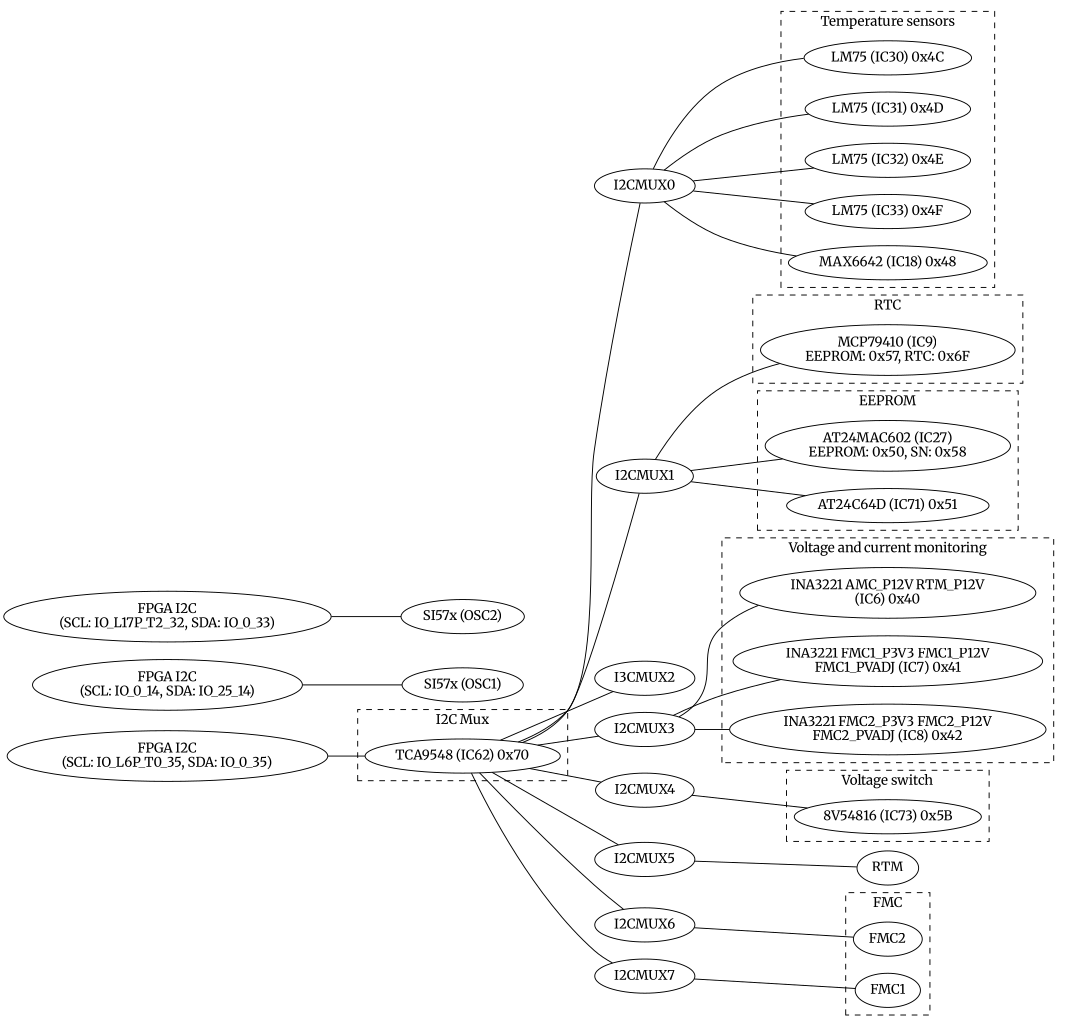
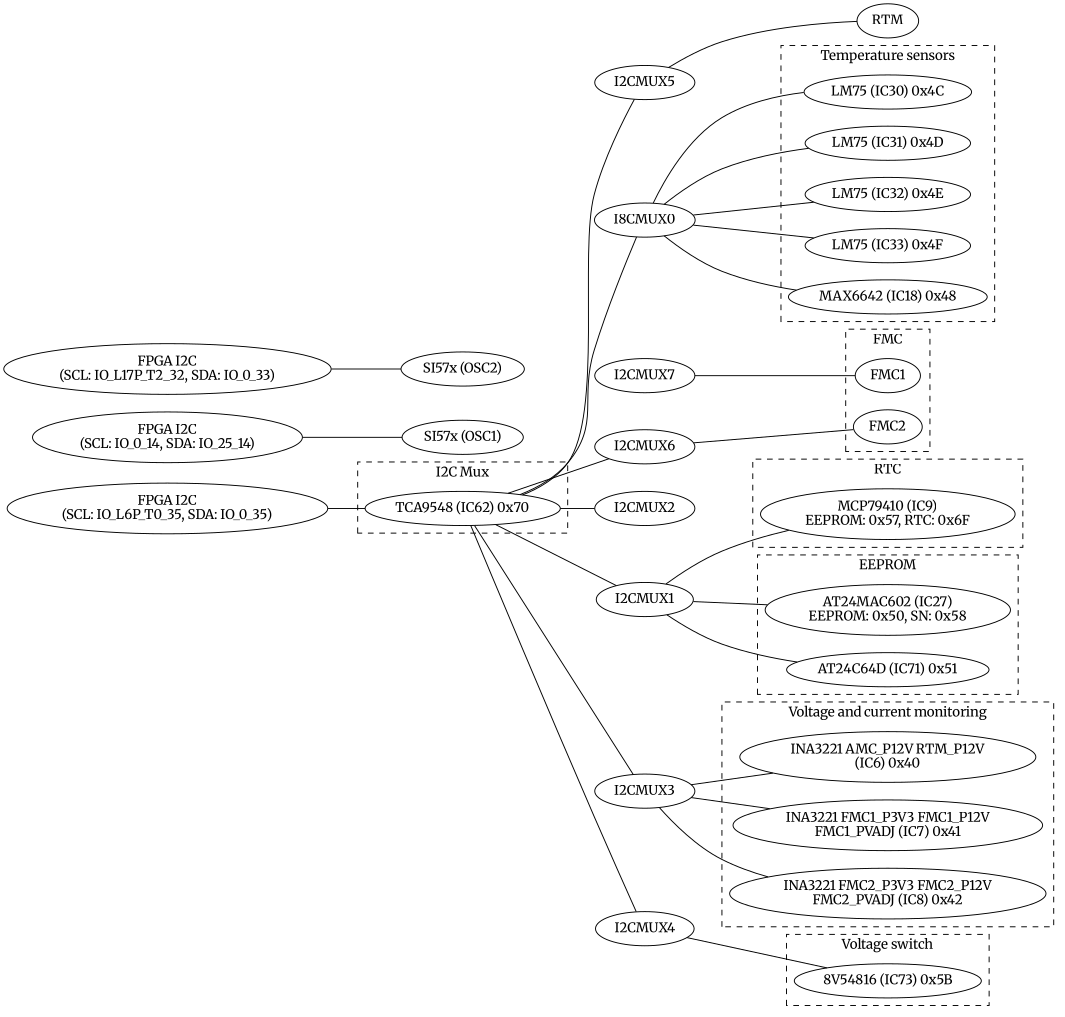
  graph {
    fontname=Merriweather
    rankdir=LR
    node [fontname=Merriweather]
    edge [fontname=Merriweather]
    n1 [label="TCA9548 (IC62) 0x70"]
    n2 [label="LM75 (IC30) 0x4C"]
    n3 [label="LM75 (IC31) 0x4D"]
    n4 [label="LM75 (IC32) 0x4E"]
    n5 [label="LM75 (IC33) 0x4F"]
    n6 [label="MAX6642 (IC18) 0x48"]
    n7 [label="MCP79410 (IC9)\nEEPROM: 0x57, RTC: 0x6F"]
    n8 [label="AT24MAC602 (IC27)\nEEPROM: 0x50, SN: 0x58"]
    n9 [label="AT24C64D (IC71) 0x51"]
    n10 [label="INA3221 AMC_P12V RTM_P12V\n(IC6) 0x40"]
    n11 [label="INA3221 FMC1_P3V3 FMC1_P12V\nFMC1_PVADJ (IC7) 0x41"]
    n12 [label="INA3221 FMC2_P3V3 FMC2_P12V\nFMC2_PVADJ (IC8) 0x42"]
    n13 [label="8V54816 (IC73) 0x5B"]
    n14 [label=FMC2]
    n15 [label=FMC1]
-   n16 [label=I2CMUX0]
+   n16 [label=I8CMUX0]
    n17 [label=I2CMUX1]
-   n18 [label=I3CMUX2]
+   n18 [label=I2CMUX2]
    n19 [label=I2CMUX3]
    n20 [label=I2CMUX4]
    n21 [label=I2CMUX5]
    n22 [label=I2CMUX6]
    n23 [label=I2CMUX7]
    n24 [label="FPGA I2C\n(SCL: IO_L6P_T0_35, SDA: IO_0_35)"]
    n25 [label="FPGA I2C\n(SCL: IO_0_14, SDA: IO_25_14)"]
    n26 [label="SI57x (OSC1)"]
    n27 [label="FPGA I2C\n(SCL: IO_L17P_T2_32, SDA: IO_0_33)"]
    n28 [label="SI57x (OSC2)"]
    n29 [label=RTM]
    subgraph cluster_1 {
      label="I2C Mux"
      style=dashed
      n1
    }
    subgraph cluster_2 {
      label="Temperature sensors"
      style=dashed
      n2
      n3
      n4
      n5
      n6
    }
    subgraph cluster_3 {
      label=RTC
      style=dashed
      n7
    }
    subgraph cluster_4 {
      label=EEPROM
      style=dashed
      n8
      n9
    }
    subgraph cluster_5 {
      label="Voltage and current monitoring"
      style=dashed
      n10
      n11
      n12
    }
    subgraph cluster_6 {
      label="Voltage switch"
      style=dashed
      n13
    }
    subgraph cluster_7 {
      label=FMC
      style=dashed
      n14
      n15
    }
    n1 -- n16
    n1 -- n17
    n1 -- n18
    n1 -- n19
    n1 -- n20
    n1 -- n21
    n1 -- n22
-   n1 -- n23
    n16 -- n2
    n16 -- n3
    n16 -- n4
    n16 -- n5
    n16 -- n6
    n17 -- n7
    n17 -- n8
    n17 -- n9
    n19 -- n10
    n19 -- n11
    n19 -- n12
    n20 -- n13
    n21 -- n29
    n22 -- n14
    n23 -- n15
    n24 -- n1
    n25 -- n26
    n27 -- n28
  }
